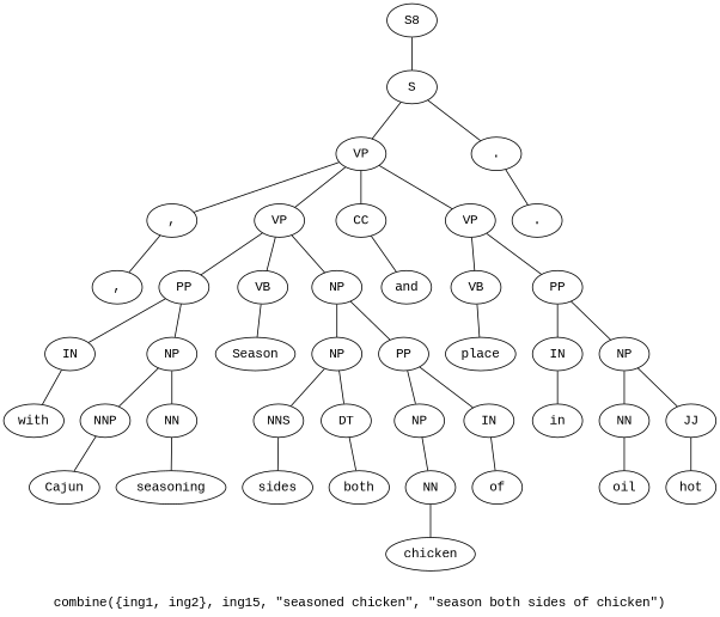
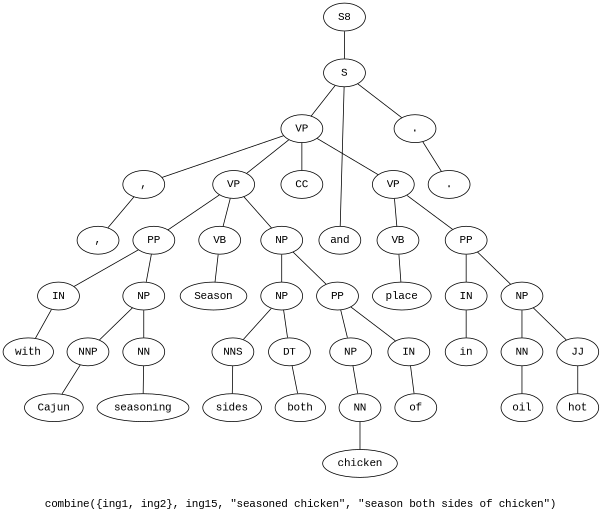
  graph {
    fontname="Liberation Mono"
    label="combine({ing1, ing2}, ing15, \"seasoned chicken\", \"season both sides of chicken\")"
    node [fontname="Liberation Mono"]
    edge [fontname="Liberation Mono"]
    n1 [label=S8]
    n2 [label=S]
    n3 [label=VP]
    n4 [label="."]
    n5 [label=VP]
    n6 [label=","]
    n7 [label=CC]
    n8 [label=VP]
    n9 [label="."]
    n10 [label=VB]
    n11 [label=NP]
    n12 [label=PP]
    n13 [label=","]
    n14 [label=and]
    n15 [label=VB]
    n16 [label=PP]
    n17 [label=Season]
    n18 [label=NP]
    n19 [label=PP]
    n20 [label=IN]
    n21 [label=NP]
    n22 [label=DT]
    n23 [label=NNS]
    n24 [label=IN]
    n25 [label=NP]
    n26 [label=both]
    n27 [label=sides]
    n28 [label=of]
    n29 [label=NN]
    n30 [label=chicken]
    n31 [label=with]
    n32 [label=NNP]
    n33 [label=NN]
    n34 [label=Cajun]
    n35 [label=seasoning]
    n36 [label=place]
    n37 [label=IN]
    n38 [label=NP]
    n39 [label=in]
    n40 [label=JJ]
    n41 [label=NN]
    n42 [label=hot]
    n43 [label=oil]
    n1 -- n2
    n2 -- n3
    n2 -- n4
    n3 -- n5
    n3 -- n6
    n3 -- n7
    n3 -- n8
    n4 -- n9
    n5 -- n10
    n5 -- n11
    n5 -- n12
    n6 -- n13
-   n7 -- n14
+   n2 -- n14
    n8 -- n15
    n8 -- n16
    n10 -- n17
    n11 -- n18
    n11 -- n19
    n12 -- n20
    n12 -- n21
    n15 -- n36
    n16 -- n37
    n16 -- n38
    n18 -- n22
    n18 -- n23
    n19 -- n24
    n19 -- n25
    n20 -- n31
    n21 -- n32
    n21 -- n33
    n22 -- n26
    n23 -- n27
    n24 -- n28
    n25 -- n29
    n29 -- n30
    n32 -- n34
    n33 -- n35
    n37 -- n39
    n38 -- n40
    n38 -- n41
    n40 -- n42
    n41 -- n43
  }
